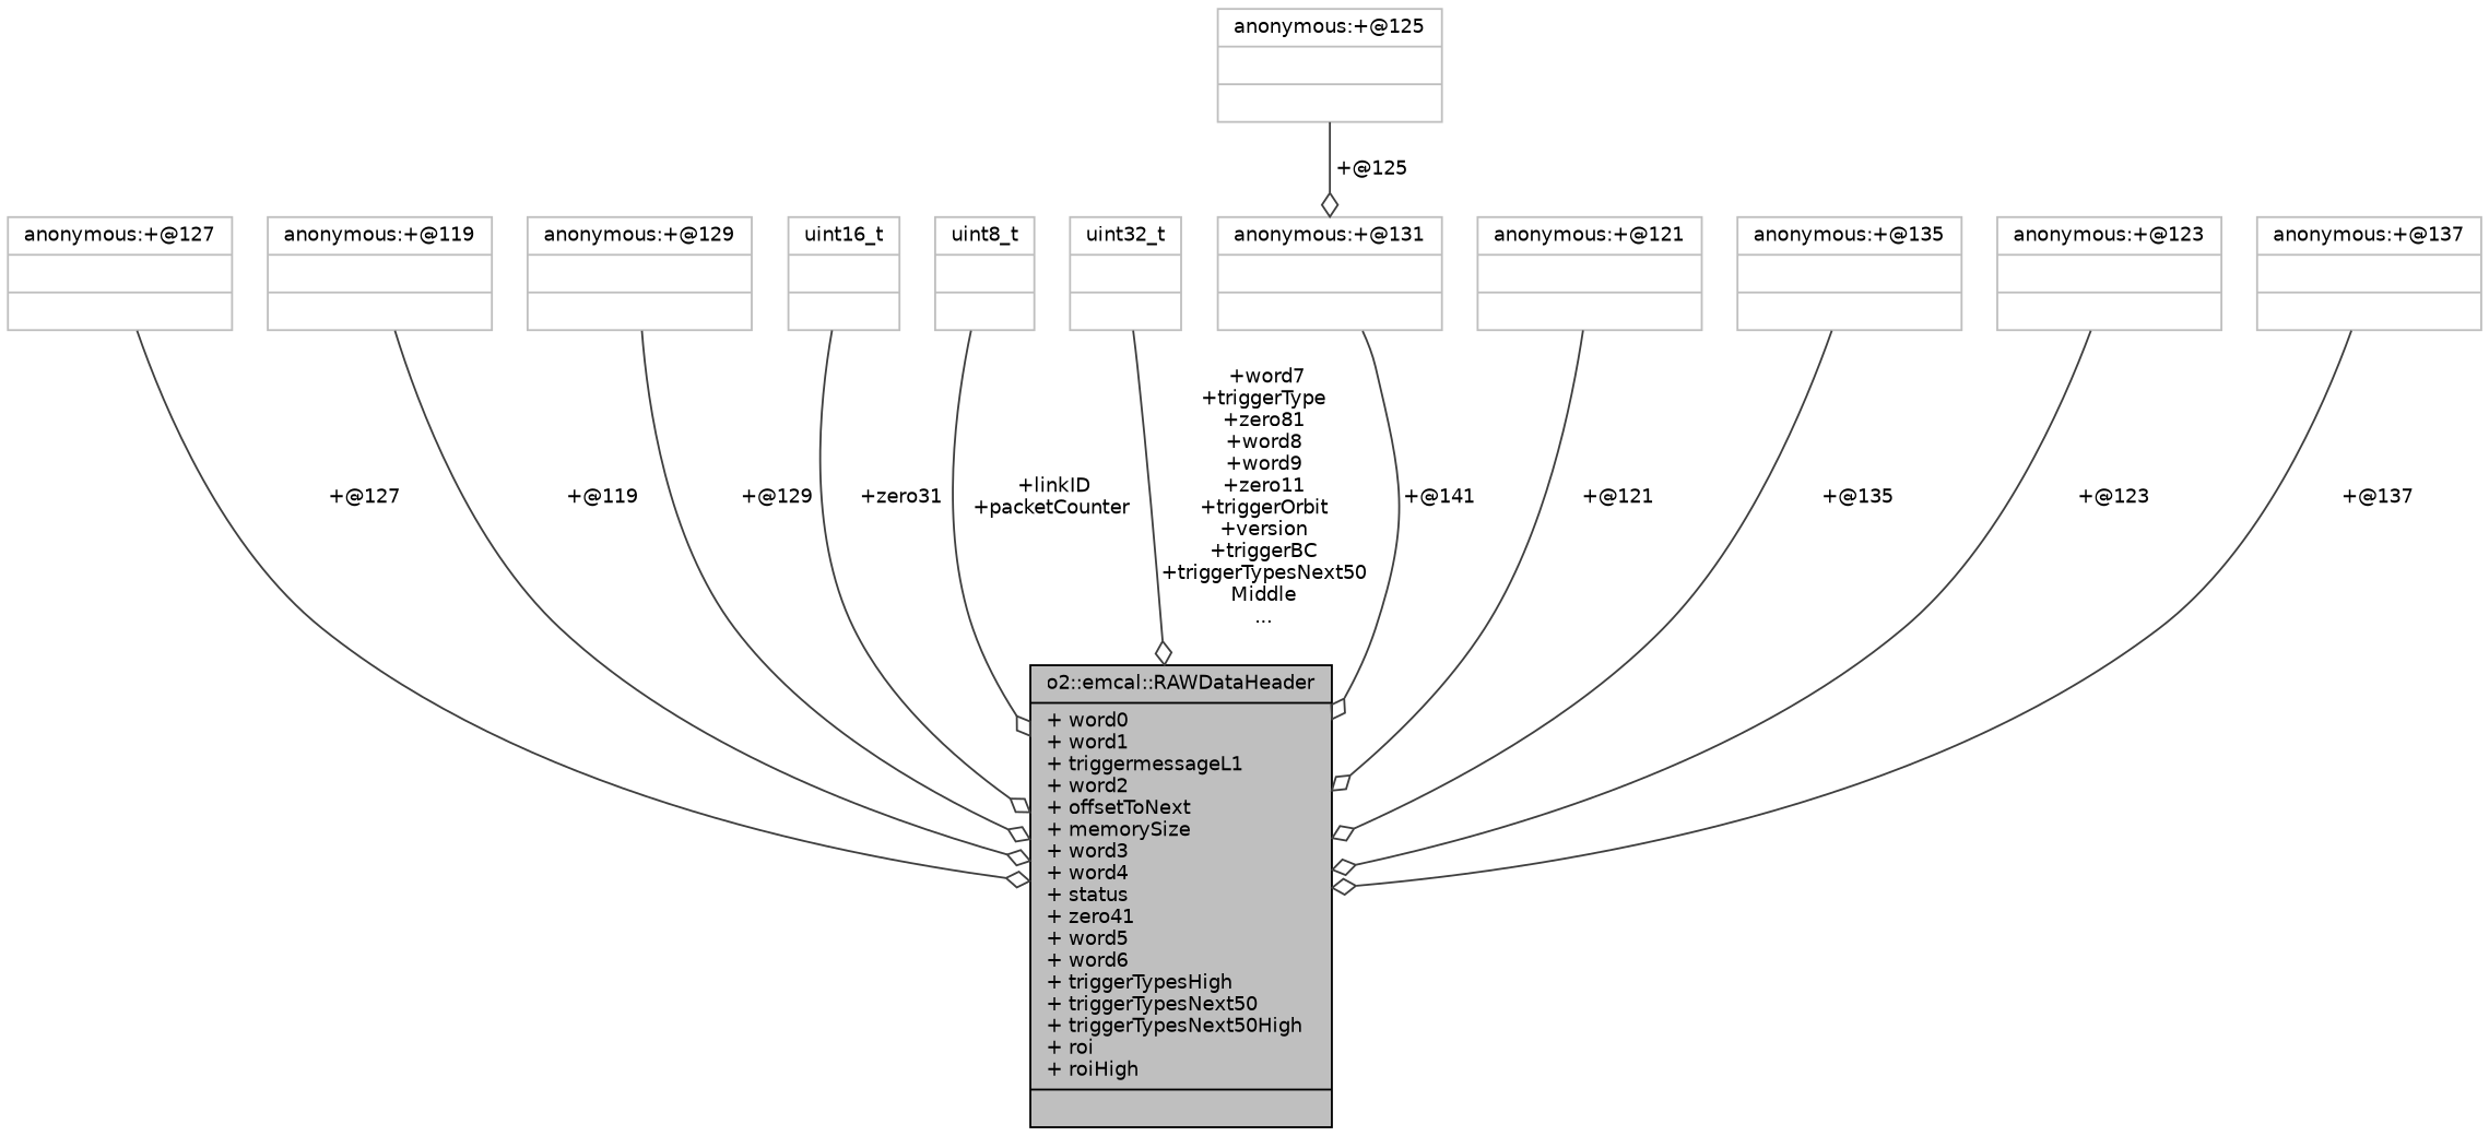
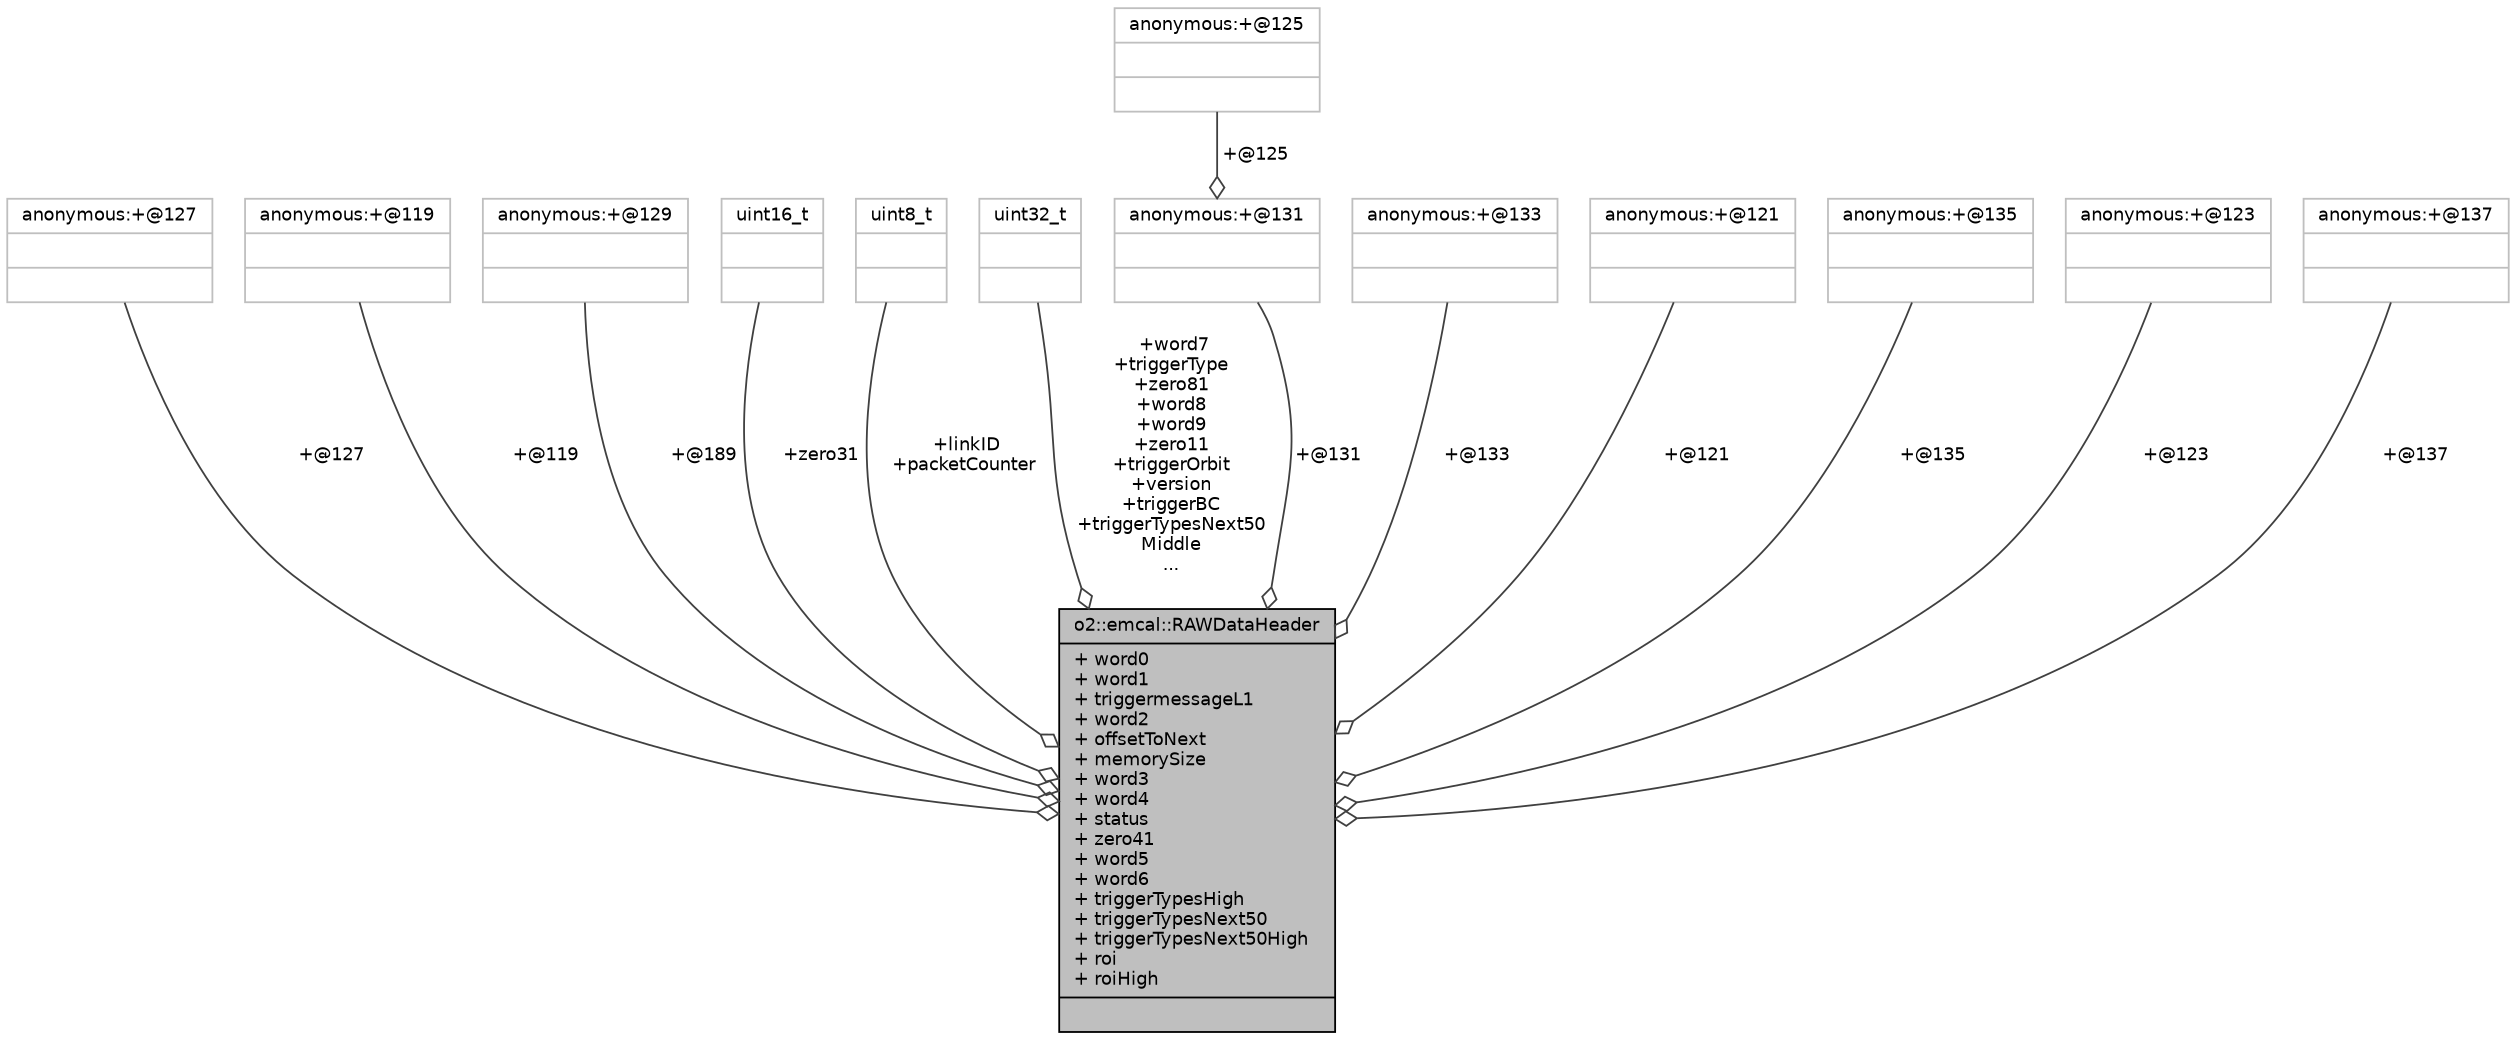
  digraph {
    node [color=grey75 fontname=Helvetica fontsize=10 shape=record]
    edge [arrowhead=odiamond color=grey25 fontname=Helvetica fontsize=10 labelfontname=Helvetica labelfontsize=10 style=solid]
    n1 [color=black fillcolor=grey75 fontcolor=black height=0.2 label="{o2::emcal::RAWDataHeader\n|+ word0\l+ word1\l+ triggermessageL1\l+ word2\l+ offsetToNext\l+ memorySize\l+ word3\l+ word4\l+ status\l+ zero41\l+ word5\l+ word6\l+ triggerTypesHigh\l+ triggerTypesNext50\l+ triggerTypesNext50High\l+ roi\l+ roiHigh\l|}" style=filled width=0.4]
    n2 [height=0.2 label="{anonymous:+@127\n||}" width=0.4]
    n3 [height=0.2 label="{anonymous:+@119\n||}" width=0.4]
    n4 [height=0.2 label="{anonymous:+@129\n||}" width=0.4]
    n5 [height=0.2 label="{uint16_t\n||}" width=0.4]
    n6 [height=0.2 label="{uint8_t\n||}" width=0.4]
    n7 [height=0.2 label="{uint32_t\n||}" width=0.4]
    n8 [height=0.2 label="{anonymous:+@131\n||}" width=0.4]
+   n9 [height=0.2 label="{anonymous:+@133\n||}" width=0.4]
    n10 [height=0.2 label="{anonymous:+@121\n||}" width=0.4]
    n11 [height=0.2 label="{anonymous:+@135\n||}" width=0.4]
    n12 [height=0.2 label="{anonymous:+@123\n||}" width=0.4]
    n13 [height=0.2 label="{anonymous:+@137\n||}" width=0.4]
    n14 [height=0.2 label="{anonymous:+@125\n||}" width=0.4]
    n2 -> n1 [label=" +@127"]
    n3 -> n1 [label=" +@119"]
-   n4 -> n1 [label=" +@129"]
+   n4 -> n1 [label=" +@189"]
    n5 -> n1 [label=" +zero31"]
    n6 -> n1 [label=" +linkID\n+packetCounter"]
    n7 -> n1 [label=" +word7\n+triggerType\n+zero81\n+word8\n+word9\n+zero11\n+triggerOrbit\n+version\n+triggerBC\n+triggerTypesNext50\lMiddle\n..."]
-   n8 -> n1 [label=" +@141"]
+   n8 -> n1 [label=" +@131"]
+   n9 -> n1 [label=" +@133"]
    n10 -> n1 [label=" +@121"]
    n11 -> n1 [label=" +@135"]
    n12 -> n1 [label=" +@123"]
    n13 -> n1 [label=" +@137"]
    n14 -> n8 [label=" +@125"]
  }
